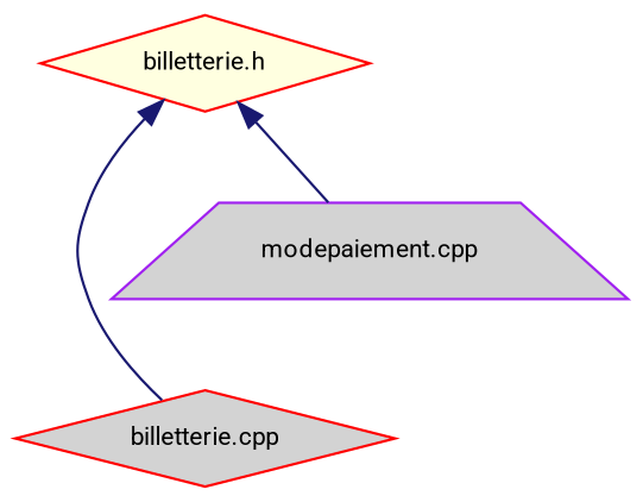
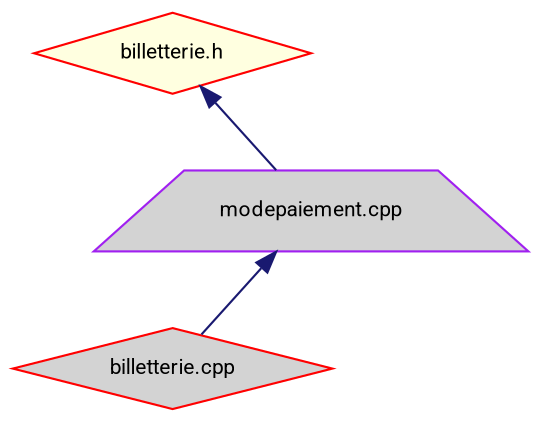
  digraph {
    fontname=Roboto
    node [color=red fillcolor=lightgrey fontname=Roboto fontsize=10 shape=diamond style=filled]
    edge [color=midnightblue dir=back fontname=Roboto fontsize=10 labelfontname=Helvetica labelfontsize=10 style=solid]
    n1 [fillcolor=lightyellow fontcolor=black height=0.2 label="billetterie.h" width=0.4]
    n2 [height=0.2 label="billetterie.cpp" width=0.4]
    n3 [color=purple height=0.2 label="modepaiement.cpp" shape=trapezium width=0.4]
-   n1 -> n2
+   n3 -> n2
    n1 -> n3
  }
